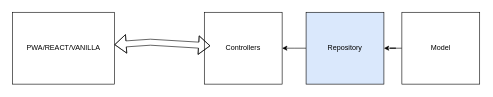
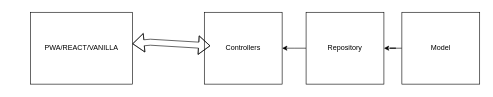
  <mxCell id="0" />
  <mxCell id="1" parent="0" />
  <mxCell id="2" value="" style="edgeStyle=orthogonalEdgeStyle;rounded=0;orthogonalLoop=1;jettySize=auto;html=1;" edge="1" parent="1" source="3" target="5"><mxGeometry relative="1" as="geometry" /></mxCell>
  <mxCell id="3" value="Model" style="rounded=0;whiteSpace=wrap;html=1;" vertex="1" parent="1"><mxGeometry x="670" y="20" width="130" height="120" as="geometry" /></mxCell>
  <mxCell id="4" value="" style="edgeStyle=orthogonalEdgeStyle;rounded=0;orthogonalLoop=1;jettySize=auto;html=1;" edge="1" parent="1" source="5"><mxGeometry relative="1" as="geometry"><mxPoint x="470" y="80" as="targetPoint" /></mxGeometry></mxCell>
- <mxCell id="5" value="Repository" style="rounded=0;whiteSpace=wrap;html=1;fillColor=#dae8fc;" vertex="1" parent="1"><mxGeometry x="510" y="20" width="130" height="120" as="geometry" /></mxCell>
+ <mxCell id="5" value="Repository" style="rounded=0;whiteSpace=wrap;html=1;" vertex="1" parent="1"><mxGeometry x="510" y="20" width="130" height="120" as="geometry" /></mxCell>
  <mxCell id="6" value="Controllers" style="rounded=0;whiteSpace=wrap;html=1;" vertex="1" parent="1"><mxGeometry x="340" y="20" width="130" height="120" as="geometry" /></mxCell>
- <mxCell id="7" value="PWA/REACT/VANILLA" style="rounded=0;whiteSpace=wrap;html=1;" vertex="1" parent="1"><mxGeometry x="20" y="20" width="170" height="120" as="geometry" /></mxCell>
+ <mxCell id="7" value="PWA/REACT/VANILLA" style="rounded=0;whiteSpace=wrap;html=1;" vertex="1" parent="1"><mxGeometry x="50" y="20" width="170" height="120" as="geometry" /></mxCell>
  <mxCell id="8" value="" style="shape=flexArrow;endArrow=classic;startArrow=classic;html=1;rounded=0;" edge="1" parent="1" source="7"><mxGeometry width="100" height="100" relative="1" as="geometry"><mxPoint x="220" y="100" as="sourcePoint" /><mxPoint x="350" y="76.061" as="targetPoint" /><Array as="points"><mxPoint x="250" y="70" /></Array></mxGeometry></mxCell>
